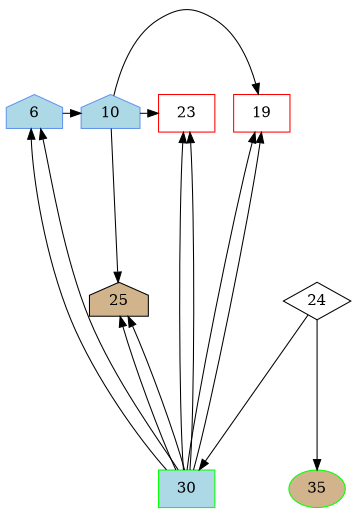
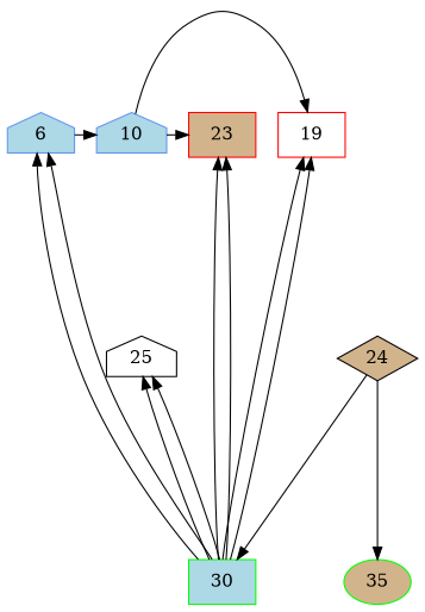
  digraph {
    ranksep=2.0
    node [color=cornflowerblue fillcolor=lightblue shape=house style=filled]
    6
    10
    19 [color=red fillcolor=white shape=box]
-   23 [color=red fillcolor=white shape=box]
-   24 [color=black fillcolor=white shape=diamond]
-   25 [color=black fillcolor=tan]
+   23 [color=red fillcolor=tan shape=box]
+   24 [color=black fillcolor=tan shape=diamond]
+   25 [color=black fillcolor=white]
    30 [color=green shape=box]
    n8 [color=green fillcolor=tan label=35 shape=ellipse]
    subgraph sub_1 {
      rank=same
      6
      10
      19
      23
    }
    subgraph sub_2 {
      rank=same
      24
      25
    }
    subgraph sub_3 {
      rank=same
      30
      n8
    }
    6 -> 10
    10 -> 19
    10 -> 23
-   10 -> 25
    24 -> 30
    24 -> n8
    30 -> 6
    30 -> 6
    30 -> 19
    30 -> 19
    30 -> 23
    30 -> 23
    30 -> 25
    30 -> 25
  }
